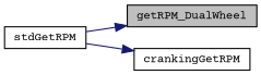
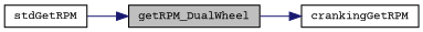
  digraph {
    fontname="Courier Prime"
    rankdir=LR
    node [color=black fillcolor=white fontname="Courier Prime" fontsize=10 shape=record style=filled]
    edge [color=midnightblue fontname="Courier Prime" fontsize=10 labelfontname=Helvetica labelfontsize=10 style=solid]
    n1 [fillcolor=grey75 fontcolor=black height=0.2 label=getRPM_DualWheel width=0.4]
    n2 [height=0.2 label=crankingGetRPM width=0.4]
    n3 [height=0.2 label=stdGetRPM width=0.4]
-   n3 -> n2
+   n1 -> n2
    n3 -> n1
  }
